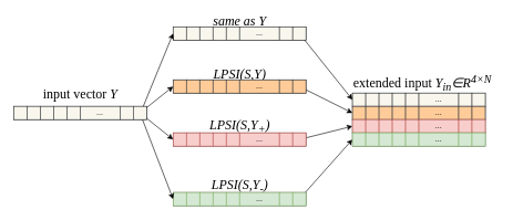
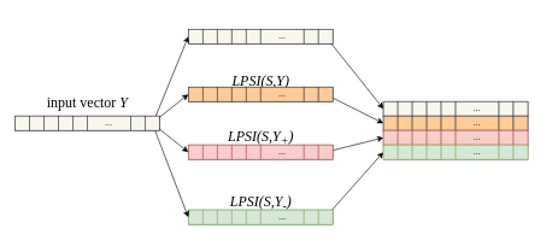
  <mxCell id="0" />
  <mxCell id="1" parent="0" />
  <mxCell id="2" value="" style="group;fontFamily=Times New Roman;" parent="1" vertex="1" connectable="0"><mxGeometry x="260" y="20" width="200" height="40" as="geometry" /></mxCell>
  <mxCell id="3" value="" style="group" parent="2" vertex="1" connectable="0"><mxGeometry y="20" width="200" height="20" as="geometry" /></mxCell>
  <mxCell id="4" value="" style="rounded=0;whiteSpace=wrap;html=1;fillColor=#f9f7ed;strokeColor=#36393d;" parent="3" vertex="1"><mxGeometry width="200" height="20" as="geometry" /></mxCell>
  <mxCell id="5" value="" style="rounded=0;whiteSpace=wrap;html=1;fillColor=#f9f7ed;strokeColor=#36393d;" parent="3" vertex="1"><mxGeometry width="20" height="20" as="geometry" /></mxCell>
  <mxCell id="6" value="" style="rounded=0;whiteSpace=wrap;html=1;fillColor=#f9f7ed;strokeColor=#36393d;" parent="3" vertex="1"><mxGeometry x="20" width="20" height="20" as="geometry" /></mxCell>
  <mxCell id="7" value="" style="rounded=0;whiteSpace=wrap;html=1;fillColor=#f9f7ed;strokeColor=#36393d;" parent="3" vertex="1"><mxGeometry x="40" width="20" height="20" as="geometry" /></mxCell>
  <mxCell id="8" value="" style="rounded=0;whiteSpace=wrap;html=1;fillColor=#f9f7ed;strokeColor=#36393d;" parent="3" vertex="1"><mxGeometry x="60" width="20" height="20" as="geometry" /></mxCell>
  <mxCell id="9" value="" style="rounded=0;whiteSpace=wrap;html=1;fillColor=#f9f7ed;strokeColor=#36393d;" parent="3" vertex="1"><mxGeometry x="80" width="20" height="20" as="geometry" /></mxCell>
  <mxCell id="10" value="..." style="rounded=0;whiteSpace=wrap;html=1;fillColor=#f9f7ed;strokeColor=#36393d;" parent="3" vertex="1"><mxGeometry x="100" width="60" height="20" as="geometry" /></mxCell>
  <mxCell id="11" value="" style="rounded=0;whiteSpace=wrap;html=1;fillColor=#f9f7ed;strokeColor=#36393d;" parent="3" vertex="1"><mxGeometry x="160" width="20" height="20" as="geometry" /></mxCell>
  <mxCell id="12" value="" style="rounded=0;whiteSpace=wrap;html=1;fillColor=#f9f7ed;strokeColor=#36393d;" parent="3" vertex="1"><mxGeometry x="180" width="20" height="20" as="geometry" /></mxCell>
- <mxCell id="13" value="&lt;font style=&quot;font-size: 20px;&quot; face=&quot;Times New Roman&quot;&gt;&lt;i&gt;same as Y&lt;/i&gt;&lt;/font&gt;" style="text;html=1;align=center;verticalAlign=middle;resizable=0;points=[];autosize=1;strokeColor=none;fillColor=none;" parent="2" vertex="1"><mxGeometry x="50" width="100" height="20" as="geometry" /></mxCell>
  <mxCell id="14" value="" style="group" parent="1" vertex="1" connectable="0"><mxGeometry x="20" y="140" width="200" height="40" as="geometry" /></mxCell>
  <mxCell id="15" value="" style="group" parent="14" vertex="1" connectable="0"><mxGeometry y="20" width="200" height="20" as="geometry" /></mxCell>
  <mxCell id="16" value="" style="rounded=0;whiteSpace=wrap;html=1;fillColor=#f9f7ed;strokeColor=#36393d;" parent="15" vertex="1"><mxGeometry width="200" height="20" as="geometry" /></mxCell>
  <mxCell id="17" value="" style="rounded=0;whiteSpace=wrap;html=1;fillColor=#f9f7ed;strokeColor=#36393d;" parent="15" vertex="1"><mxGeometry width="20" height="20" as="geometry" /></mxCell>
  <mxCell id="18" value="" style="rounded=0;whiteSpace=wrap;html=1;fillColor=#f9f7ed;strokeColor=#36393d;" parent="15" vertex="1"><mxGeometry x="20" width="20" height="20" as="geometry" /></mxCell>
  <mxCell id="19" value="" style="rounded=0;whiteSpace=wrap;html=1;fillColor=#f9f7ed;strokeColor=#36393d;" parent="15" vertex="1"><mxGeometry x="40" width="20" height="20" as="geometry" /></mxCell>
  <mxCell id="20" value="" style="rounded=0;whiteSpace=wrap;html=1;fillColor=#f9f7ed;strokeColor=#36393d;" parent="15" vertex="1"><mxGeometry x="60" width="20" height="20" as="geometry" /></mxCell>
  <mxCell id="21" value="" style="rounded=0;whiteSpace=wrap;html=1;fillColor=#f9f7ed;strokeColor=#36393d;" parent="15" vertex="1"><mxGeometry x="80" width="20" height="20" as="geometry" /></mxCell>
  <mxCell id="22" value="..." style="rounded=0;whiteSpace=wrap;html=1;fillColor=#f9f7ed;strokeColor=#36393d;" parent="15" vertex="1"><mxGeometry x="100" width="60" height="20" as="geometry" /></mxCell>
  <mxCell id="23" value="" style="rounded=0;whiteSpace=wrap;html=1;fillColor=#f9f7ed;strokeColor=#36393d;" parent="15" vertex="1"><mxGeometry x="160" width="20" height="20" as="geometry" /></mxCell>
  <mxCell id="24" value="" style="rounded=0;whiteSpace=wrap;html=1;fillColor=#f9f7ed;strokeColor=#36393d;" parent="15" vertex="1"><mxGeometry x="180" width="20" height="20" as="geometry" /></mxCell>
  <mxCell id="25" value="&lt;font style=&quot;font-size: 20px;&quot;&gt;input vector &lt;i&gt;Y&lt;/i&gt;&lt;/font&gt;" style="text;html=1;align=center;verticalAlign=middle;resizable=0;points=[];autosize=1;strokeColor=none;fillColor=none;fontFamily=Times New Roman;fontSize=20;" parent="14" vertex="1"><mxGeometry x="35" y="-15" width="130" height="30" as="geometry" /></mxCell>
  <mxCell id="26" value="&lt;font style=&quot;font-size: 20px;&quot;&gt;&lt;i&gt;LPSI(S,Y)&lt;/i&gt;&lt;/font&gt;" style="text;html=1;align=center;verticalAlign=middle;resizable=0;points=[];autosize=1;strokeColor=none;fillColor=none;container=0;fontFamily=Times New Roman;fontSize=20;" parent="1" vertex="1"><mxGeometry x="315" y="95" width="90" height="30" as="geometry" /></mxCell>
  <mxCell id="27" value="" style="rounded=0;whiteSpace=wrap;html=1;fillColor=#f9f7ed;strokeColor=#36393d;container=0;" parent="1" vertex="1"><mxGeometry x="260" y="120" width="200" height="20" as="geometry" /></mxCell>
  <mxCell id="28" value="" style="rounded=0;whiteSpace=wrap;html=1;fillColor=#ffcc99;strokeColor=#36393d;container=0;" parent="1" vertex="1"><mxGeometry x="260" y="120" width="20" height="20" as="geometry" /></mxCell>
  <mxCell id="29" value="" style="rounded=0;whiteSpace=wrap;html=1;fillColor=#ffcc99;strokeColor=#36393d;container=0;" parent="1" vertex="1"><mxGeometry x="280" y="120" width="20" height="20" as="geometry" /></mxCell>
  <mxCell id="30" value="" style="rounded=0;whiteSpace=wrap;html=1;fillColor=#ffcc99;strokeColor=#36393d;container=0;" parent="1" vertex="1"><mxGeometry x="300" y="120" width="20" height="20" as="geometry" /></mxCell>
  <mxCell id="31" value="" style="rounded=0;whiteSpace=wrap;html=1;fillColor=#ffcc99;strokeColor=#36393d;container=0;" parent="1" vertex="1"><mxGeometry x="320" y="120" width="20" height="20" as="geometry" /></mxCell>
  <mxCell id="32" value="" style="rounded=0;whiteSpace=wrap;html=1;fillColor=#ffcc99;strokeColor=#36393d;container=0;" parent="1" vertex="1"><mxGeometry x="340" y="120" width="20" height="20" as="geometry" /></mxCell>
  <mxCell id="33" value="..." style="rounded=0;whiteSpace=wrap;html=1;fillColor=#ffcc99;strokeColor=#36393d;container=0;" parent="1" vertex="1"><mxGeometry x="360" y="120" width="60" height="20" as="geometry" /></mxCell>
  <mxCell id="34" value="" style="rounded=0;whiteSpace=wrap;html=1;fillColor=#ffcc99;strokeColor=#36393d;container=0;" parent="1" vertex="1"><mxGeometry x="420" y="120" width="20" height="20" as="geometry" /></mxCell>
  <mxCell id="35" style="edgeStyle=none;rounded=0;orthogonalLoop=1;jettySize=auto;html=1;fontFamily=Times New Roman;" parent="1" source="36" edge="1"><mxGeometry relative="1" as="geometry"><mxPoint x="530" y="170" as="targetPoint" /></mxGeometry></mxCell>
  <mxCell id="36" value="" style="rounded=0;whiteSpace=wrap;html=1;fillColor=#ffcc99;strokeColor=#36393d;container=0;" parent="1" vertex="1"><mxGeometry x="440" y="120" width="20" height="20" as="geometry" /></mxCell>
  <mxCell id="37" value="&lt;font style=&quot;font-size: 20px;&quot; face=&quot;Times New Roman&quot;&gt;&lt;i&gt;LPSI(S,Y&lt;span style=&quot;&quot;&gt;&lt;sub&gt;+&lt;/sub&gt;&lt;/span&gt;)&lt;/i&gt;&lt;/font&gt;" style="text;html=1;align=center;verticalAlign=middle;resizable=0;points=[];autosize=1;strokeColor=none;fillColor=none;container=0;" parent="1" vertex="1"><mxGeometry x="305" y="175" width="110" height="30" as="geometry" /></mxCell>
  <mxCell id="38" value="" style="rounded=0;whiteSpace=wrap;html=1;fillColor=#f9f7ed;strokeColor=#36393d;container=0;" parent="1" vertex="1"><mxGeometry x="260" y="200" width="200" height="20" as="geometry" /></mxCell>
  <mxCell id="39" value="" style="rounded=0;whiteSpace=wrap;html=1;fillColor=#f8cecc;strokeColor=#b85450;container=0;" parent="1" vertex="1"><mxGeometry x="260" y="200" width="20" height="20" as="geometry" /></mxCell>
  <mxCell id="40" value="" style="rounded=0;whiteSpace=wrap;html=1;fillColor=#f8cecc;strokeColor=#b85450;container=0;" parent="1" vertex="1"><mxGeometry x="280" y="200" width="20" height="20" as="geometry" /></mxCell>
  <mxCell id="41" value="" style="rounded=0;whiteSpace=wrap;html=1;fillColor=#f8cecc;strokeColor=#b85450;container=0;" parent="1" vertex="1"><mxGeometry x="300" y="200" width="20" height="20" as="geometry" /></mxCell>
  <mxCell id="42" value="" style="rounded=0;whiteSpace=wrap;html=1;fillColor=#f8cecc;strokeColor=#b85450;container=0;" parent="1" vertex="1"><mxGeometry x="320" y="200" width="20" height="20" as="geometry" /></mxCell>
  <mxCell id="43" value="" style="rounded=0;whiteSpace=wrap;html=1;fillColor=#f8cecc;strokeColor=#b85450;container=0;" parent="1" vertex="1"><mxGeometry x="340" y="200" width="20" height="20" as="geometry" /></mxCell>
  <mxCell id="44" value="..." style="rounded=0;whiteSpace=wrap;html=1;fillColor=#f8cecc;strokeColor=#b85450;container=0;" parent="1" vertex="1"><mxGeometry x="360" y="200" width="60" height="20" as="geometry" /></mxCell>
  <mxCell id="45" value="" style="rounded=0;whiteSpace=wrap;html=1;fillColor=#f8cecc;strokeColor=#b85450;container=0;" parent="1" vertex="1"><mxGeometry x="420" y="200" width="20" height="20" as="geometry" /></mxCell>
  <mxCell id="46" style="edgeStyle=none;rounded=0;orthogonalLoop=1;jettySize=auto;html=1;entryX=0;entryY=0.5;entryDx=0;entryDy=0;fontFamily=Times New Roman;" parent="1" source="47" target="84" edge="1"><mxGeometry relative="1" as="geometry" /></mxCell>
  <mxCell id="47" value="" style="rounded=0;whiteSpace=wrap;html=1;fillColor=#f8cecc;strokeColor=#b85450;container=0;" parent="1" vertex="1"><mxGeometry x="440" y="200" width="20" height="20" as="geometry" /></mxCell>
  <mxCell id="48" value="&lt;font style=&quot;font-size: 20px;&quot; face=&quot;Times New Roman&quot;&gt;&lt;i&gt;LPSI(S,Y&lt;sub&gt;-&lt;/sub&gt;)&lt;/i&gt;&lt;/font&gt;" style="text;html=1;align=center;verticalAlign=middle;resizable=0;points=[];autosize=1;strokeColor=none;fillColor=none;container=0;" parent="1" vertex="1"><mxGeometry x="310" y="265" width="100" height="30" as="geometry" /></mxCell>
  <mxCell id="49" value="" style="rounded=0;whiteSpace=wrap;html=1;fillColor=#f9f7ed;strokeColor=#36393d;container=0;" parent="1" vertex="1"><mxGeometry x="260" y="290" width="200" height="20" as="geometry" /></mxCell>
  <mxCell id="50" value="" style="rounded=0;whiteSpace=wrap;html=1;fillColor=#d5e8d4;strokeColor=#82b366;container=0;" parent="1" vertex="1"><mxGeometry x="260" y="290" width="20" height="20" as="geometry" /></mxCell>
  <mxCell id="51" value="" style="rounded=0;whiteSpace=wrap;html=1;fillColor=#d5e8d4;strokeColor=#82b366;container=0;" parent="1" vertex="1"><mxGeometry x="280" y="290" width="20" height="20" as="geometry" /></mxCell>
  <mxCell id="52" value="" style="rounded=0;whiteSpace=wrap;html=1;fillColor=#d5e8d4;strokeColor=#82b366;container=0;" parent="1" vertex="1"><mxGeometry x="300" y="290" width="20" height="20" as="geometry" /></mxCell>
  <mxCell id="53" value="" style="rounded=0;whiteSpace=wrap;html=1;fillColor=#d5e8d4;strokeColor=#82b366;container=0;" parent="1" vertex="1"><mxGeometry x="320" y="290" width="20" height="20" as="geometry" /></mxCell>
  <mxCell id="54" value="" style="rounded=0;whiteSpace=wrap;html=1;fillColor=#d5e8d4;strokeColor=#82b366;container=0;" parent="1" vertex="1"><mxGeometry x="340" y="290" width="20" height="20" as="geometry" /></mxCell>
  <mxCell id="55" value="..." style="rounded=0;whiteSpace=wrap;html=1;fillColor=#d5e8d4;strokeColor=#82b366;container=0;" parent="1" vertex="1"><mxGeometry x="360" y="290" width="60" height="20" as="geometry" /></mxCell>
  <mxCell id="56" value="" style="rounded=0;whiteSpace=wrap;html=1;fillColor=#d5e8d4;strokeColor=#82b366;container=0;" parent="1" vertex="1"><mxGeometry x="420" y="290" width="20" height="20" as="geometry" /></mxCell>
  <mxCell id="57" style="edgeStyle=none;rounded=0;orthogonalLoop=1;jettySize=auto;html=1;entryX=0;entryY=0.5;entryDx=0;entryDy=0;fontFamily=Times New Roman;" parent="1" source="58" target="93" edge="1"><mxGeometry relative="1" as="geometry" /></mxCell>
  <mxCell id="58" value="" style="rounded=0;whiteSpace=wrap;html=1;fillColor=#d5e8d4;strokeColor=#82b366;container=0;" parent="1" vertex="1"><mxGeometry x="440" y="290" width="20" height="20" as="geometry" /></mxCell>
  <mxCell id="59" value="" style="rounded=0;orthogonalLoop=1;jettySize=auto;html=1;fontFamily=Times New Roman;entryX=0;entryY=0.5;entryDx=0;entryDy=0;exitX=0.75;exitY=0;exitDx=0;exitDy=0;" parent="1" source="24" target="5" edge="1"><mxGeometry relative="1" as="geometry" /></mxCell>
  <mxCell id="60" value="" style="edgeStyle=none;rounded=0;orthogonalLoop=1;jettySize=auto;html=1;fontFamily=Times New Roman;entryX=0;entryY=0.5;entryDx=0;entryDy=0;" parent="1" source="24" target="28" edge="1"><mxGeometry relative="1" as="geometry" /></mxCell>
  <mxCell id="61" value="" style="edgeStyle=none;rounded=0;orthogonalLoop=1;jettySize=auto;html=1;fontFamily=Times New Roman;entryX=0;entryY=0.5;entryDx=0;entryDy=0;" parent="1" source="24" target="39" edge="1"><mxGeometry relative="1" as="geometry" /></mxCell>
  <mxCell id="62" value="" style="edgeStyle=none;rounded=0;orthogonalLoop=1;jettySize=auto;html=1;fontFamily=Times New Roman;entryX=0;entryY=0.5;entryDx=0;entryDy=0;" parent="1" source="24" target="50" edge="1"><mxGeometry relative="1" as="geometry" /></mxCell>
  <mxCell id="63" value="" style="group" parent="1" vertex="1" connectable="0"><mxGeometry x="530" y="140" width="200" height="80" as="geometry" /></mxCell>
  <mxCell id="64" value="" style="group" parent="63" vertex="1" connectable="0"><mxGeometry width="200" height="20" as="geometry" /></mxCell>
  <mxCell id="65" value="" style="rounded=0;whiteSpace=wrap;html=1;fillColor=#f9f7ed;strokeColor=#36393d;" parent="64" vertex="1"><mxGeometry width="200" height="20" as="geometry" /></mxCell>
  <mxCell id="66" value="" style="rounded=0;whiteSpace=wrap;html=1;fillColor=#f9f7ed;strokeColor=#36393d;" parent="64" vertex="1"><mxGeometry width="20" height="20" as="geometry" /></mxCell>
  <mxCell id="67" value="" style="rounded=0;whiteSpace=wrap;html=1;fillColor=#f9f7ed;strokeColor=#36393d;" parent="64" vertex="1"><mxGeometry x="20" width="20" height="20" as="geometry" /></mxCell>
  <mxCell id="68" value="" style="rounded=0;whiteSpace=wrap;html=1;fillColor=#f9f7ed;strokeColor=#36393d;" parent="64" vertex="1"><mxGeometry x="40" width="20" height="20" as="geometry" /></mxCell>
  <mxCell id="69" value="" style="rounded=0;whiteSpace=wrap;html=1;fillColor=#f9f7ed;strokeColor=#36393d;" parent="64" vertex="1"><mxGeometry x="60" width="20" height="20" as="geometry" /></mxCell>
  <mxCell id="70" value="" style="rounded=0;whiteSpace=wrap;html=1;fillColor=#f9f7ed;strokeColor=#36393d;" parent="64" vertex="1"><mxGeometry x="80" width="20" height="20" as="geometry" /></mxCell>
  <mxCell id="71" value="..." style="rounded=0;whiteSpace=wrap;html=1;fillColor=#f9f7ed;strokeColor=#36393d;" parent="64" vertex="1"><mxGeometry x="100" width="60" height="20" as="geometry" /></mxCell>
  <mxCell id="72" value="" style="rounded=0;whiteSpace=wrap;html=1;fillColor=#f9f7ed;strokeColor=#36393d;" parent="64" vertex="1"><mxGeometry x="160" width="20" height="20" as="geometry" /></mxCell>
  <mxCell id="73" value="" style="rounded=0;whiteSpace=wrap;html=1;fillColor=#f9f7ed;strokeColor=#36393d;" parent="64" vertex="1"><mxGeometry x="180" width="20" height="20" as="geometry" /></mxCell>
  <mxCell id="74" value="" style="rounded=0;whiteSpace=wrap;html=1;fillColor=#f9f7ed;strokeColor=#36393d;container=0;" parent="63" vertex="1"><mxGeometry y="20" width="200" height="20" as="geometry" /></mxCell>
  <mxCell id="75" value="" style="rounded=0;whiteSpace=wrap;html=1;fillColor=#ffcc99;strokeColor=#36393d;container=0;" parent="63" vertex="1"><mxGeometry y="20" width="20" height="20" as="geometry" /></mxCell>
  <mxCell id="76" value="" style="rounded=0;whiteSpace=wrap;html=1;fillColor=#ffcc99;strokeColor=#36393d;container=0;" parent="63" vertex="1"><mxGeometry x="20" y="20" width="20" height="20" as="geometry" /></mxCell>
  <mxCell id="77" value="" style="rounded=0;whiteSpace=wrap;html=1;fillColor=#ffcc99;strokeColor=#36393d;container=0;" parent="63" vertex="1"><mxGeometry x="40" y="20" width="20" height="20" as="geometry" /></mxCell>
  <mxCell id="78" value="" style="rounded=0;whiteSpace=wrap;html=1;fillColor=#ffcc99;strokeColor=#36393d;container=0;" parent="63" vertex="1"><mxGeometry x="60" y="20" width="20" height="20" as="geometry" /></mxCell>
  <mxCell id="79" value="" style="rounded=0;whiteSpace=wrap;html=1;fillColor=#ffcc99;strokeColor=#36393d;container=0;" parent="63" vertex="1"><mxGeometry x="80" y="20" width="20" height="20" as="geometry" /></mxCell>
  <mxCell id="80" value="..." style="rounded=0;whiteSpace=wrap;html=1;fillColor=#ffcc99;strokeColor=#36393d;container=0;" parent="63" vertex="1"><mxGeometry x="100" y="20" width="60" height="20" as="geometry" /></mxCell>
  <mxCell id="81" value="" style="rounded=0;whiteSpace=wrap;html=1;fillColor=#ffcc99;strokeColor=#36393d;container=0;" parent="63" vertex="1"><mxGeometry x="160" y="20" width="20" height="20" as="geometry" /></mxCell>
  <mxCell id="82" value="" style="rounded=0;whiteSpace=wrap;html=1;fillColor=#ffcc99;strokeColor=#36393d;container=0;" parent="63" vertex="1"><mxGeometry x="180" y="20" width="20" height="20" as="geometry" /></mxCell>
  <mxCell id="83" value="" style="rounded=0;whiteSpace=wrap;html=1;fillColor=#f9f7ed;strokeColor=#36393d;container=0;" parent="63" vertex="1"><mxGeometry y="40" width="200" height="20" as="geometry" /></mxCell>
  <mxCell id="84" value="" style="rounded=0;whiteSpace=wrap;html=1;fillColor=#f8cecc;strokeColor=#b85450;container=0;" parent="63" vertex="1"><mxGeometry y="40" width="20" height="20" as="geometry" /></mxCell>
  <mxCell id="85" value="" style="rounded=0;whiteSpace=wrap;html=1;fillColor=#f8cecc;strokeColor=#b85450;container=0;" parent="63" vertex="1"><mxGeometry x="20" y="40" width="20" height="20" as="geometry" /></mxCell>
  <mxCell id="86" value="" style="rounded=0;whiteSpace=wrap;html=1;fillColor=#f8cecc;strokeColor=#b85450;container=0;" parent="63" vertex="1"><mxGeometry x="40" y="40" width="20" height="20" as="geometry" /></mxCell>
  <mxCell id="87" value="" style="rounded=0;whiteSpace=wrap;html=1;fillColor=#f8cecc;strokeColor=#b85450;container=0;" parent="63" vertex="1"><mxGeometry x="60" y="40" width="20" height="20" as="geometry" /></mxCell>
  <mxCell id="88" value="" style="rounded=0;whiteSpace=wrap;html=1;fillColor=#f8cecc;strokeColor=#b85450;container=0;" parent="63" vertex="1"><mxGeometry x="80" y="40" width="20" height="20" as="geometry" /></mxCell>
  <mxCell id="89" value="..." style="rounded=0;whiteSpace=wrap;html=1;fillColor=#f8cecc;strokeColor=#b85450;container=0;" parent="63" vertex="1"><mxGeometry x="100" y="40" width="60" height="20" as="geometry" /></mxCell>
  <mxCell id="90" value="" style="rounded=0;whiteSpace=wrap;html=1;fillColor=#f8cecc;strokeColor=#b85450;container=0;" parent="63" vertex="1"><mxGeometry x="160" y="40" width="20" height="20" as="geometry" /></mxCell>
  <mxCell id="91" value="" style="rounded=0;whiteSpace=wrap;html=1;fillColor=#f8cecc;strokeColor=#b85450;container=0;" parent="63" vertex="1"><mxGeometry x="180" y="40" width="20" height="20" as="geometry" /></mxCell>
  <mxCell id="92" value="" style="rounded=0;whiteSpace=wrap;html=1;fillColor=#f9f7ed;strokeColor=#36393d;container=0;" parent="63" vertex="1"><mxGeometry y="60" width="200" height="20" as="geometry" /></mxCell>
  <mxCell id="93" value="" style="rounded=0;whiteSpace=wrap;html=1;fillColor=#d5e8d4;strokeColor=#82b366;container=0;" parent="63" vertex="1"><mxGeometry y="60" width="20" height="20" as="geometry" /></mxCell>
  <mxCell id="94" value="" style="rounded=0;whiteSpace=wrap;html=1;fillColor=#d5e8d4;strokeColor=#82b366;container=0;" parent="63" vertex="1"><mxGeometry x="20" y="60" width="20" height="20" as="geometry" /></mxCell>
  <mxCell id="95" value="" style="rounded=0;whiteSpace=wrap;html=1;fillColor=#d5e8d4;strokeColor=#82b366;container=0;" parent="63" vertex="1"><mxGeometry x="40" y="60" width="20" height="20" as="geometry" /></mxCell>
  <mxCell id="96" value="" style="rounded=0;whiteSpace=wrap;html=1;fillColor=#d5e8d4;strokeColor=#82b366;container=0;" parent="63" vertex="1"><mxGeometry x="60" y="60" width="20" height="20" as="geometry" /></mxCell>
  <mxCell id="97" value="" style="rounded=0;whiteSpace=wrap;html=1;fillColor=#d5e8d4;strokeColor=#82b366;container=0;" parent="63" vertex="1"><mxGeometry x="80" y="60" width="20" height="20" as="geometry" /></mxCell>
  <mxCell id="98" value="..." style="rounded=0;whiteSpace=wrap;html=1;fillColor=#d5e8d4;strokeColor=#82b366;container=0;" parent="63" vertex="1"><mxGeometry x="100" y="60" width="60" height="20" as="geometry" /></mxCell>
  <mxCell id="99" value="" style="rounded=0;whiteSpace=wrap;html=1;fillColor=#d5e8d4;strokeColor=#82b366;container=0;" parent="63" vertex="1"><mxGeometry x="160" y="60" width="20" height="20" as="geometry" /></mxCell>
  <mxCell id="100" value="" style="rounded=0;whiteSpace=wrap;html=1;fillColor=#d5e8d4;strokeColor=#82b366;container=0;" parent="63" vertex="1"><mxGeometry x="180" y="60" width="20" height="20" as="geometry" /></mxCell>
- <mxCell id="101" value="&lt;font style=&quot;font-size: 20px;&quot;&gt;extended input &lt;i&gt;Y&lt;sub&gt;in&lt;/sub&gt;&lt;span style=&quot;background-color: initial;&quot;&gt;∈R&lt;sup&gt;4×N&lt;/sup&gt;&lt;/span&gt;&lt;/i&gt;&lt;/font&gt;" style="text;html=1;align=center;verticalAlign=middle;resizable=0;points=[];autosize=1;strokeColor=none;fillColor=none;fontFamily=Times New Roman;" parent="1" vertex="1"><mxGeometry x="520" y="110" width="230" height="30" as="geometry" /></mxCell>
  <mxCell id="102" style="edgeStyle=none;rounded=0;orthogonalLoop=1;jettySize=auto;html=1;entryX=0;entryY=0.5;entryDx=0;entryDy=0;fontFamily=Times New Roman;" parent="1" source="12" target="66" edge="1"><mxGeometry relative="1" as="geometry" /></mxCell>
